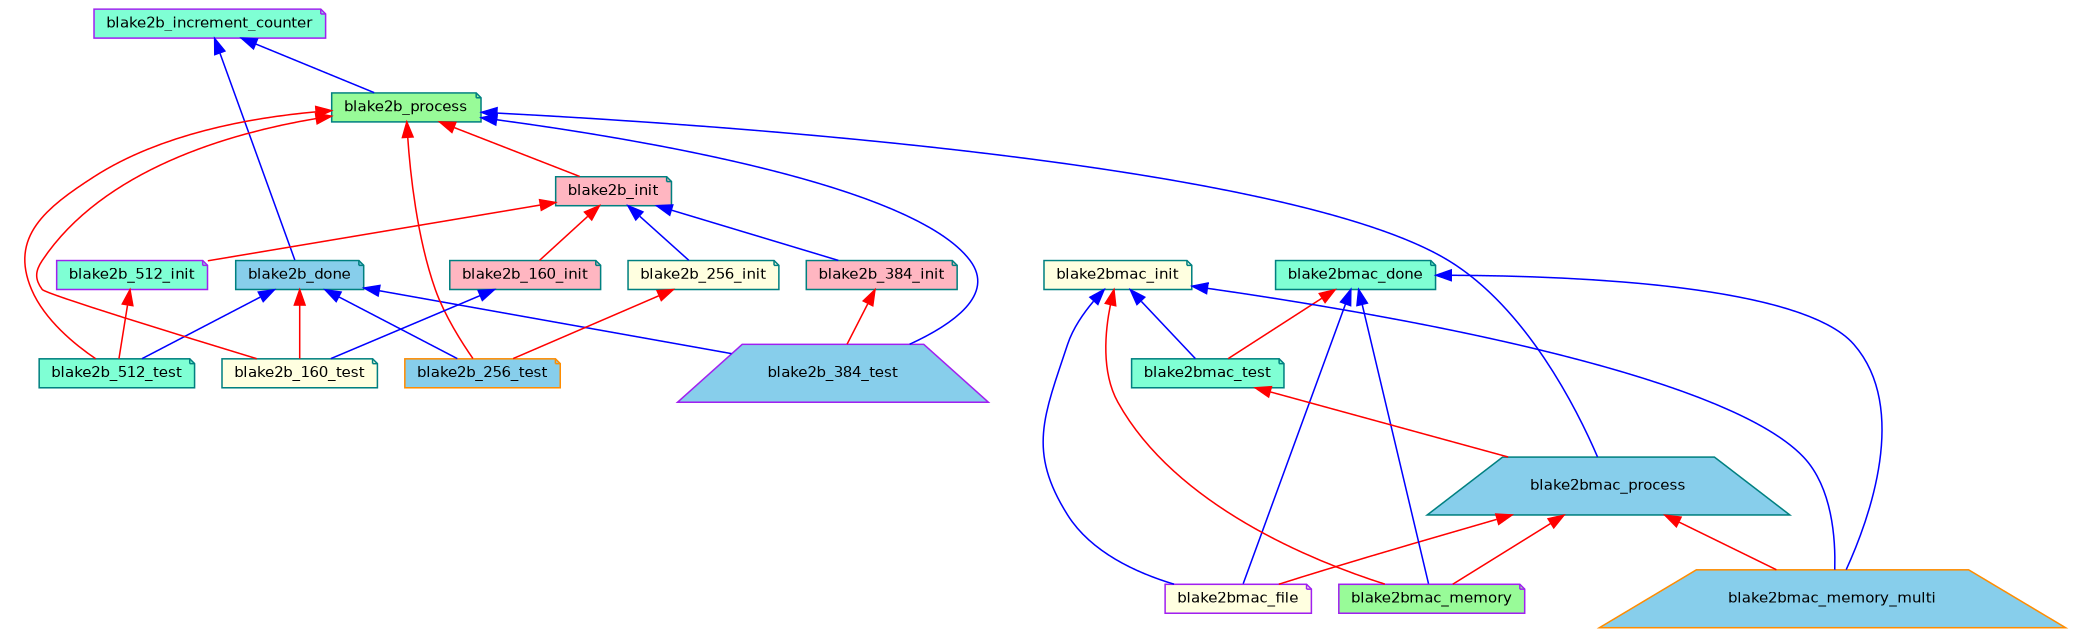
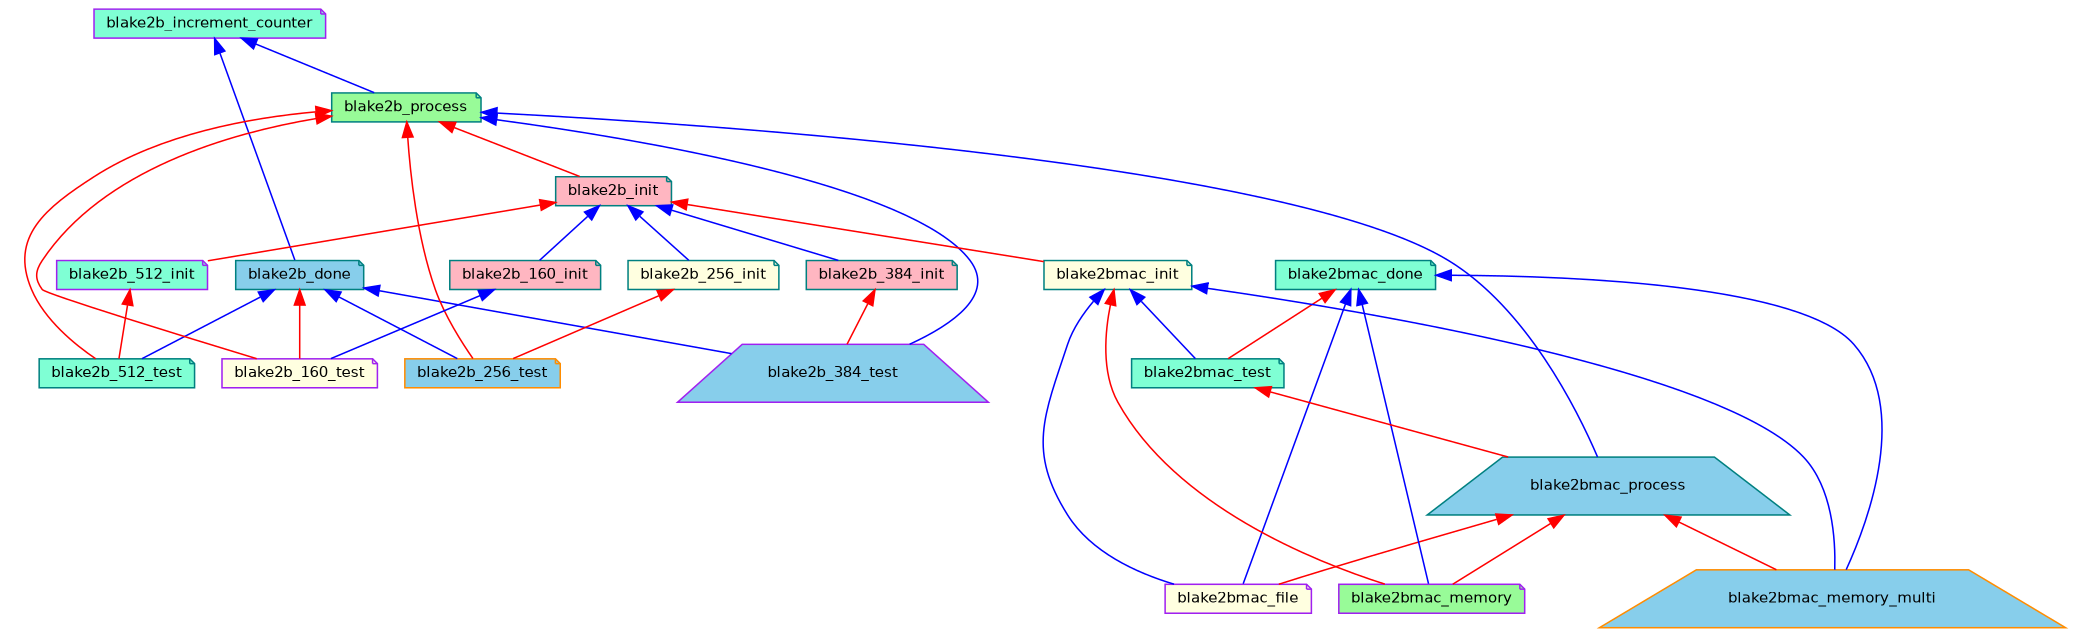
  digraph {
    rankdir=TB
    node [color=teal fillcolor=aquamarine fontname=Helvetica fontsize=10 shape=note style=filled]
    edge [color=blue dir=back fontname=Helvetica fontsize=10 labelfontname=Helvetica labelfontsize=10 style=solid]
    n1 [color=purple fontcolor=black height=0.2 label=blake2b_increment_counter width=0.4]
    n2 [fillcolor=skyblue height=0.2 label=blake2b_done width=0.4]
    n3 [fillcolor=palegreen height=0.2 label=blake2b_process width=0.4]
-   n4 [fillcolor=lightyellow height=0.2 label=blake2b_160_test width=0.4]
+   n4 [color=purple fillcolor=lightyellow height=0.2 label=blake2b_160_test width=0.4]
    n5 [color=darkorange fillcolor=skyblue height=0.2 label=blake2b_256_test width=0.4]
    n6 [color=purple fillcolor=skyblue height=0.2 label=blake2b_384_test shape=trapezium width=0.4]
    n7 [height=0.2 label=blake2b_512_test width=0.4]
    n8 [fillcolor=lightpink height=0.2 label=blake2b_init width=0.4]
    n9 [fillcolor=skyblue height=0.2 label=blake2bmac_process shape=trapezium width=0.4]
    n10 [height=0.2 label=blake2bmac_done width=0.4]
    n11 [color=purple fillcolor=lightyellow height=0.2 label=blake2bmac_file width=0.4]
    n12 [color=purple fillcolor=palegreen height=0.2 label=blake2bmac_memory width=0.4]
    n13 [color=darkorange fillcolor=skyblue height=0.2 label=blake2bmac_memory_multi shape=trapezium width=0.4]
    n14 [height=0.2 label=blake2bmac_test width=0.4]
    n15 [fillcolor=lightpink height=0.2 label=blake2b_160_init width=0.4]
    n16 [fillcolor=lightyellow height=0.2 label=blake2b_256_init width=0.4]
    n17 [fillcolor=lightpink height=0.2 label=blake2b_384_init width=0.4]
    n18 [color=purple height=0.2 label=blake2b_512_init width=0.4]
    n19 [fillcolor=lightyellow height=0.2 label=blake2bmac_init width=0.4]
    n1 -> n2
    n1 -> n3
    n2 -> n4 [color=red]
    n2 -> n5
    n2 -> n6
    n2 -> n7
    n3 -> n4 [color=red]
    n3 -> n5 [color=red]
    n3 -> n6
    n3 -> n7 [color=red]
    n3 -> n8 [color=red]
    n3 -> n9
-   n8 -> n15 [color=red]
+   n8 -> n15
    n8 -> n16
    n8 -> n17
    n8 -> n18 [color=red]
+   n8 -> n19 [color=red]
    n9 -> n11 [color=red]
    n9 -> n12 [color=red]
    n9 -> n13 [color=red]
    n10 -> n11
    n10 -> n12
    n10 -> n13
    n10 -> n14 [color=red]
    n14 -> n9 [color=red]
    n15 -> n4
    n16 -> n5 [color=red]
    n17 -> n6 [color=red]
    n18 -> n7 [color=red]
    n19 -> n11
    n19 -> n12 [color=red]
    n19 -> n13
    n19 -> n14
  }
